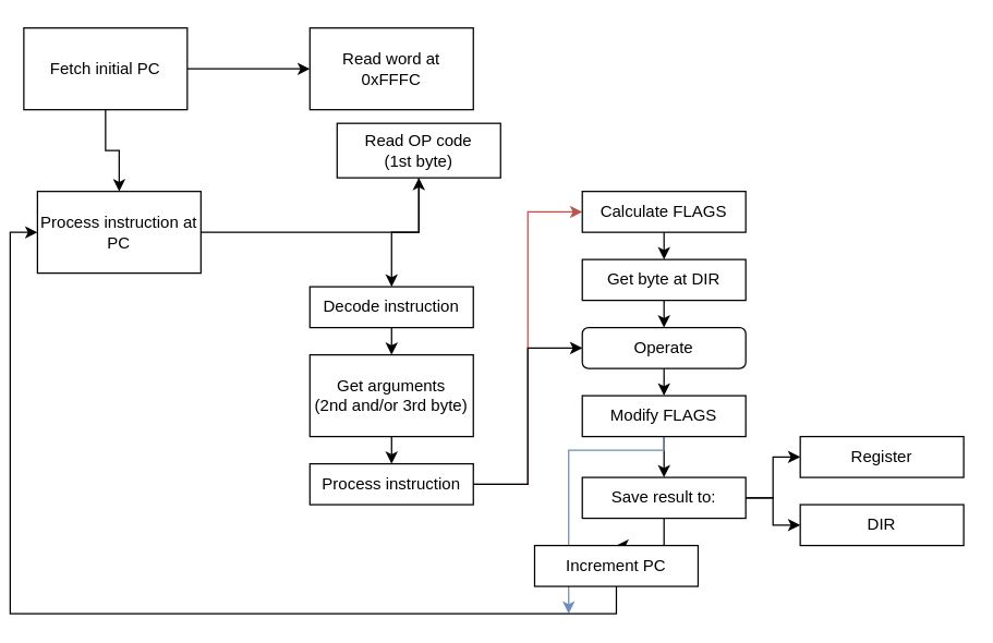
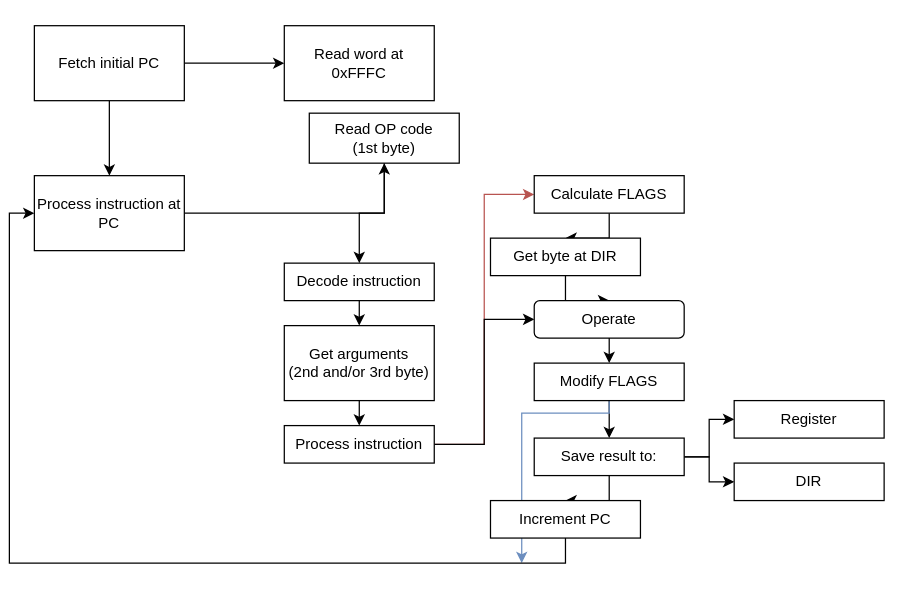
  <mxCell id="0" />
  <mxCell id="1" parent="0" />
  <mxCell id="2" value="" style="edgeStyle=orthogonalEdgeStyle;rounded=0;orthogonalLoop=1;jettySize=auto;html=1;" edge="1" parent="1" source="4" target="5"><mxGeometry relative="1" as="geometry" /></mxCell>
  <mxCell id="3" style="edgeStyle=orthogonalEdgeStyle;rounded=0;orthogonalLoop=1;jettySize=auto;html=1;exitX=0.5;exitY=1;exitDx=0;exitDy=0;entryX=0.5;entryY=0;entryDx=0;entryDy=0;" edge="1" parent="1" source="4" target="7"><mxGeometry relative="1" as="geometry" /></mxCell>
- <mxCell id="4" value="Fetch initial PC" style="rounded=0;whiteSpace=wrap;html=1;" vertex="1" parent="1"><mxGeometry x="10" y="20" width="120" height="60" as="geometry" /></mxCell>
+ <mxCell id="4" value="Fetch initial PC" style="rounded=0;whiteSpace=wrap;html=1;" vertex="1" parent="1"><mxGeometry x="20" y="20" width="120" height="60" as="geometry" /></mxCell>
  <mxCell id="5" value="Read word at&lt;br&gt;0xFFFC" style="rounded=0;whiteSpace=wrap;html=1;" vertex="1" parent="1"><mxGeometry x="220" y="20" width="120" height="60" as="geometry" /></mxCell>
  <mxCell id="6" value="" style="edgeStyle=orthogonalEdgeStyle;rounded=0;orthogonalLoop=1;jettySize=auto;html=1;" edge="1" parent="1" source="7" target="9"><mxGeometry relative="1" as="geometry" /></mxCell>
  <mxCell id="7" value="Process instruction at PC" style="rounded=0;whiteSpace=wrap;html=1;" vertex="1" parent="1"><mxGeometry x="20" y="140" width="120" height="60" as="geometry" /></mxCell>
  <mxCell id="8" style="edgeStyle=orthogonalEdgeStyle;rounded=0;orthogonalLoop=1;jettySize=auto;html=1;exitX=0.5;exitY=1;exitDx=0;exitDy=0;entryX=0.5;entryY=0;entryDx=0;entryDy=0;" edge="1" parent="1" source="9" target="11"><mxGeometry relative="1" as="geometry" /></mxCell>
  <mxCell id="9" value="Read OP code&lt;br&gt;(1st byte)" style="rounded=0;whiteSpace=wrap;html=1;" vertex="1" parent="1"><mxGeometry x="240" y="90" width="120" height="40" as="geometry" /></mxCell>
  <mxCell id="10" style="edgeStyle=orthogonalEdgeStyle;rounded=0;orthogonalLoop=1;jettySize=auto;html=1;exitX=0.5;exitY=1;exitDx=0;exitDy=0;entryX=0.5;entryY=0;entryDx=0;entryDy=0;" edge="1" parent="1" source="11" target="13"><mxGeometry relative="1" as="geometry" /></mxCell>
  <mxCell id="11" value="Decode instruction" style="rounded=0;whiteSpace=wrap;html=1;" vertex="1" parent="1"><mxGeometry x="220" y="210" width="120" height="30" as="geometry" /></mxCell>
  <mxCell id="12" style="edgeStyle=orthogonalEdgeStyle;rounded=0;orthogonalLoop=1;jettySize=auto;html=1;exitX=0.5;exitY=1;exitDx=0;exitDy=0;entryX=0.5;entryY=0;entryDx=0;entryDy=0;" edge="1" parent="1" source="13" target="16"><mxGeometry relative="1" as="geometry" /></mxCell>
  <mxCell id="13" value="Get arguments&lt;br&gt;(2nd and/or 3rd byte)" style="rounded=0;whiteSpace=wrap;html=1;" vertex="1" parent="1"><mxGeometry x="220" y="260" width="120" height="60" as="geometry" /></mxCell>
  <mxCell id="14" style="edgeStyle=orthogonalEdgeStyle;rounded=0;orthogonalLoop=1;jettySize=auto;html=1;exitX=1;exitY=0.5;exitDx=0;exitDy=0;entryX=0;entryY=0.5;entryDx=0;entryDy=0;fillColor=#f8cecc;strokeColor=#b85450;" edge="1" parent="1" source="16" target="18"><mxGeometry relative="1" as="geometry" /></mxCell>
  <mxCell id="15" style="edgeStyle=orthogonalEdgeStyle;rounded=0;orthogonalLoop=1;jettySize=auto;html=1;exitX=1;exitY=0.5;exitDx=0;exitDy=0;entryX=0;entryY=0.5;entryDx=0;entryDy=0;" edge="1" parent="1" source="16" target="22"><mxGeometry relative="1" as="geometry" /></mxCell>
  <mxCell id="16" value="Process instruction" style="rounded=0;whiteSpace=wrap;html=1;" vertex="1" parent="1"><mxGeometry x="220" y="340" width="120" height="30" as="geometry" /></mxCell>
  <mxCell id="17" style="edgeStyle=orthogonalEdgeStyle;rounded=0;orthogonalLoop=1;jettySize=auto;html=1;exitX=0.5;exitY=1;exitDx=0;exitDy=0;entryX=0.5;entryY=0;entryDx=0;entryDy=0;" edge="1" parent="1" source="18" target="20"><mxGeometry relative="1" as="geometry" /></mxCell>
  <mxCell id="18" value="Calculate FLAGS" style="rounded=0;whiteSpace=wrap;html=1;" vertex="1" parent="1"><mxGeometry x="420" y="140" width="120" height="30" as="geometry" /></mxCell>
  <mxCell id="19" style="edgeStyle=orthogonalEdgeStyle;rounded=0;orthogonalLoop=1;jettySize=auto;html=1;exitX=0.5;exitY=1;exitDx=0;exitDy=0;entryX=0.5;entryY=0;entryDx=0;entryDy=0;" edge="1" parent="1" source="20" target="22"><mxGeometry relative="1" as="geometry" /></mxCell>
- <mxCell id="20" value="Get byte at DIR" style="rounded=0;whiteSpace=wrap;html=1;" vertex="1" parent="1"><mxGeometry x="420" y="190" width="120" height="30" as="geometry" /></mxCell>
+ <mxCell id="20" value="Get byte at DIR" style="rounded=0;whiteSpace=wrap;html=1;" vertex="1" parent="1"><mxGeometry x="385" y="190" width="120" height="30" as="geometry" /></mxCell>
  <mxCell id="21" style="edgeStyle=orthogonalEdgeStyle;rounded=0;orthogonalLoop=1;jettySize=auto;html=1;exitX=0.5;exitY=1;exitDx=0;exitDy=0;entryX=0.5;entryY=0;entryDx=0;entryDy=0;" edge="1" parent="1" source="22" target="25"><mxGeometry relative="1" as="geometry" /></mxCell>
  <mxCell id="22" value="Operate" style="whiteSpace=wrap;html=1;rounded=1;" vertex="1" parent="1"><mxGeometry x="420" y="240" width="120" height="30" as="geometry" /></mxCell>
  <mxCell id="23" style="edgeStyle=orthogonalEdgeStyle;rounded=0;orthogonalLoop=1;jettySize=auto;html=1;exitX=0.5;exitY=1;exitDx=0;exitDy=0;entryX=0.5;entryY=0;entryDx=0;entryDy=0;" edge="1" parent="1" source="25" target="29"><mxGeometry relative="1" as="geometry" /></mxCell>
  <mxCell id="24" style="edgeStyle=orthogonalEdgeStyle;rounded=0;orthogonalLoop=1;jettySize=auto;html=1;exitX=0.5;exitY=1;exitDx=0;exitDy=0;fillColor=#dae8fc;strokeColor=#6c8ebf;" edge="1" parent="1" source="25"><mxGeometry relative="1" as="geometry"><mxPoint x="410" y="450" as="targetPoint" /><Array as="points"><mxPoint x="480" y="330" /><mxPoint x="410" y="330" /></Array></mxGeometry></mxCell>
  <mxCell id="25" value="Modify FLAGS" style="rounded=0;whiteSpace=wrap;html=1;" vertex="1" parent="1"><mxGeometry x="420" y="290" width="120" height="30" as="geometry" /></mxCell>
  <mxCell id="26" style="edgeStyle=orthogonalEdgeStyle;rounded=0;orthogonalLoop=1;jettySize=auto;html=1;exitX=0.5;exitY=1;exitDx=0;exitDy=0;entryX=0.5;entryY=0;entryDx=0;entryDy=0;" edge="1" parent="1" source="29" target="33"><mxGeometry relative="1" as="geometry" /></mxCell>
  <mxCell id="27" style="edgeStyle=orthogonalEdgeStyle;rounded=0;orthogonalLoop=1;jettySize=auto;html=1;exitX=1;exitY=0.5;exitDx=0;exitDy=0;entryX=0;entryY=0.5;entryDx=0;entryDy=0;" edge="1" parent="1" source="29" target="30"><mxGeometry relative="1" as="geometry" /></mxCell>
  <mxCell id="28" style="edgeStyle=orthogonalEdgeStyle;rounded=0;orthogonalLoop=1;jettySize=auto;html=1;exitX=1;exitY=0.5;exitDx=0;exitDy=0;entryX=0;entryY=0.5;entryDx=0;entryDy=0;" edge="1" parent="1" source="29" target="31"><mxGeometry relative="1" as="geometry" /></mxCell>
  <mxCell id="29" value="Save result to:" style="rounded=0;whiteSpace=wrap;html=1;" vertex="1" parent="1"><mxGeometry x="420" y="350" width="120" height="30" as="geometry" /></mxCell>
  <mxCell id="30" value="Register" style="rounded=0;whiteSpace=wrap;html=1;" vertex="1" parent="1"><mxGeometry x="580" y="320" width="120" height="30" as="geometry" /></mxCell>
  <mxCell id="31" value="DIR" style="rounded=0;whiteSpace=wrap;html=1;" vertex="1" parent="1"><mxGeometry x="580" y="370" width="120" height="30" as="geometry" /></mxCell>
  <mxCell id="32" style="edgeStyle=orthogonalEdgeStyle;rounded=0;orthogonalLoop=1;jettySize=auto;html=1;exitX=0.5;exitY=1;exitDx=0;exitDy=0;entryX=0;entryY=0.5;entryDx=0;entryDy=0;" edge="1" parent="1" source="33" target="7"><mxGeometry relative="1" as="geometry" /></mxCell>
  <mxCell id="33" value="Increment PC" style="rounded=0;whiteSpace=wrap;html=1;" vertex="1" parent="1"><mxGeometry x="385" y="400" width="120" height="30" as="geometry" /></mxCell>
